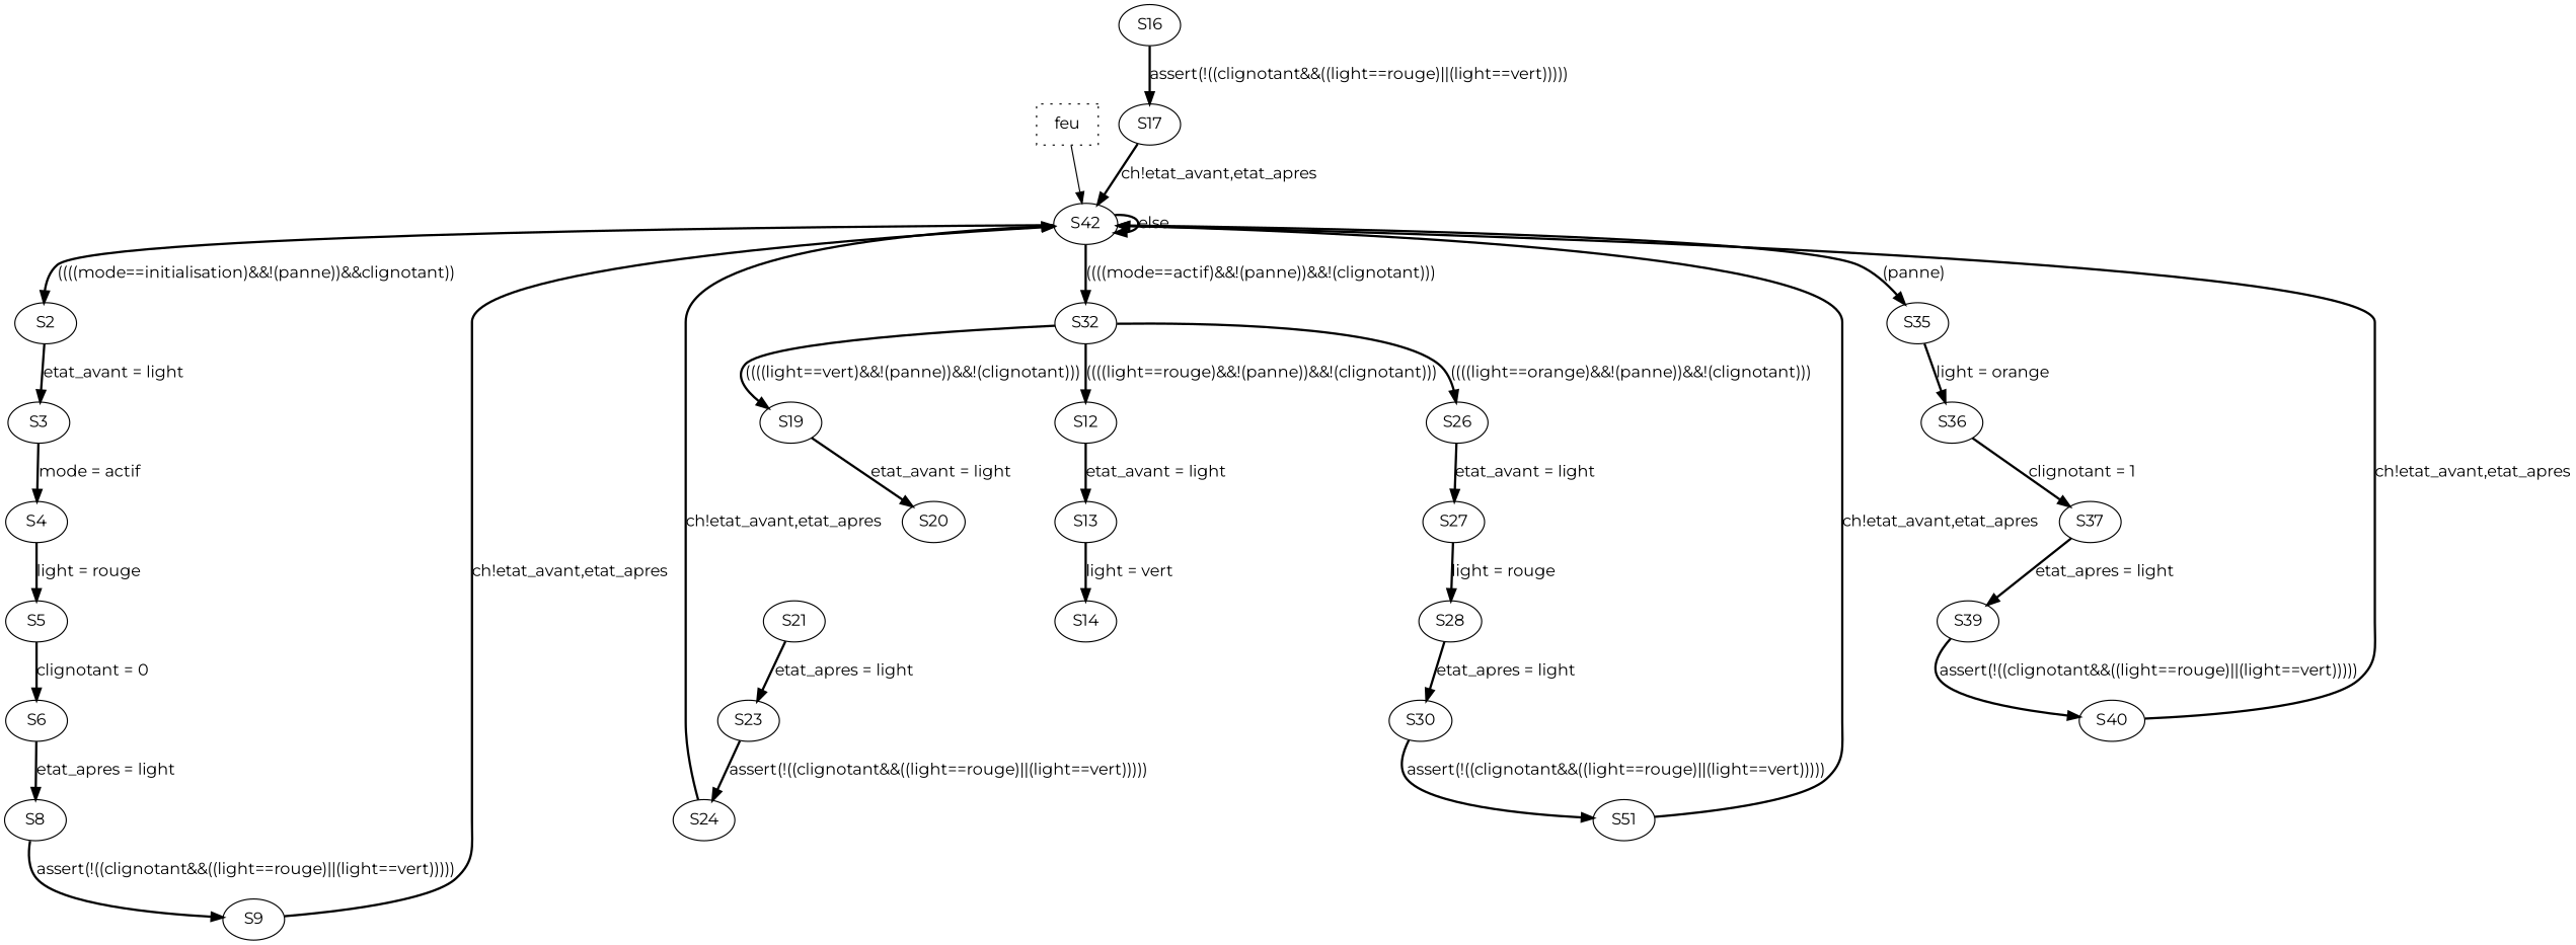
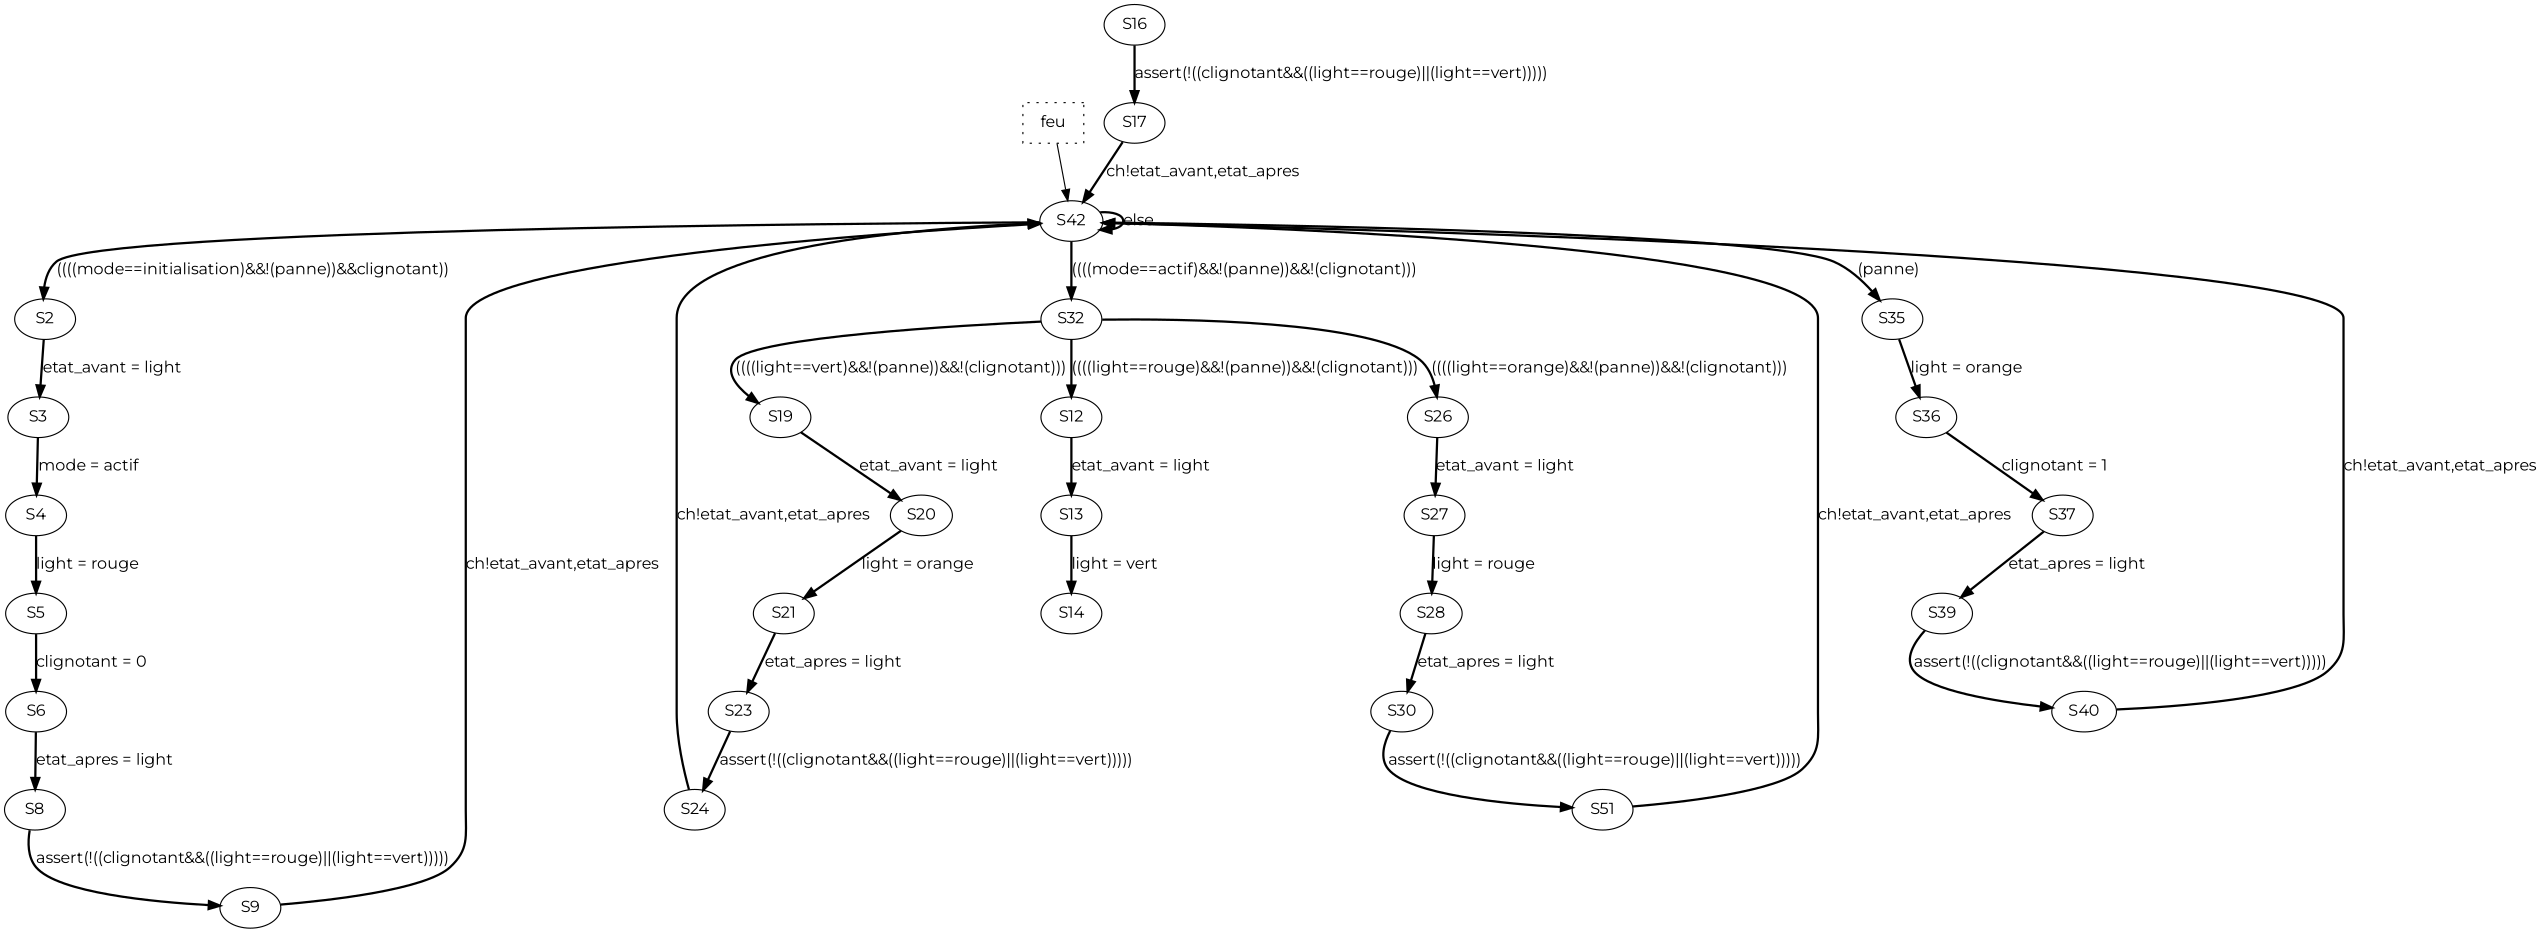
  digraph {
    fontname=Montserrat
    node [fontname=Montserrat]
    edge [fontname=Montserrat color=black style=bold]
    n1 [label=feu shape=box style=dotted]
    S42
    S2
    S32
    S35
    S3
    S12
    S19
    S26
    S36
    S4
    S13
    S20
    S27
    S37
    S5
    S6
    S8
    S9
    S14
    S21
    S28
    S16
    S17
    S23
    S24
    S30
    n28 [label=S51]
    S39
    S40
    n1 -> S42 [color="" style=""]
    S42 -> S42 [label=else]
    S42 -> S2 [label="((((mode==initialisation)&&!(panne))&&clignotant))"]
    S42 -> S32 [label="((((mode==actif)&&!(panne))&&!(clignotant)))"]
    S42 -> S35 [label="(panne)"]
    S2 -> S3 [label="etat_avant = light"]
    S32 -> S12 [label="((((light==rouge)&&!(panne))&&!(clignotant)))"]
    S32 -> S19 [label="((((light==vert)&&!(panne))&&!(clignotant)))"]
    S32 -> S26 [label="((((light==orange)&&!(panne))&&!(clignotant)))"]
    S35 -> S36 [label="light = orange"]
    S3 -> S4 [label="mode = actif"]
    S12 -> S13 [label="etat_avant = light"]
    S19 -> S20 [label="etat_avant = light"]
    S26 -> S27 [label="etat_avant = light"]
    S36 -> S37 [label="clignotant = 1"]
    S4 -> S5 [label="light = rouge"]
    S13 -> S14 [label="light = vert"]
+   S20 -> S21 [label="light = orange"]
    S27 -> S28 [label="light = rouge"]
    S37 -> S39 [label="etat_apres = light"]
    S5 -> S6 [label="clignotant = 0"]
    S6 -> S8 [label="etat_apres = light"]
    S8 -> S9 [label="assert(!((clignotant&&((light==rouge)||(light==vert)))))"]
    S9 -> S42 [label="ch!etat_avant,etat_apres"]
    S21 -> S23 [label="etat_apres = light"]
    S28 -> S30 [label="etat_apres = light"]
    S16 -> S17 [label="assert(!((clignotant&&((light==rouge)||(light==vert)))))"]
    S17 -> S42 [label="ch!etat_avant,etat_apres"]
    S23 -> S24 [label="assert(!((clignotant&&((light==rouge)||(light==vert)))))"]
    S24 -> S42 [label="ch!etat_avant,etat_apres"]
    S30 -> n28 [label="assert(!((clignotant&&((light==rouge)||(light==vert)))))"]
    n28 -> S42 [label="ch!etat_avant,etat_apres"]
    S39 -> S40 [label="assert(!((clignotant&&((light==rouge)||(light==vert)))))"]
    S40 -> S42 [label="ch!etat_avant,etat_apres"]
  }
